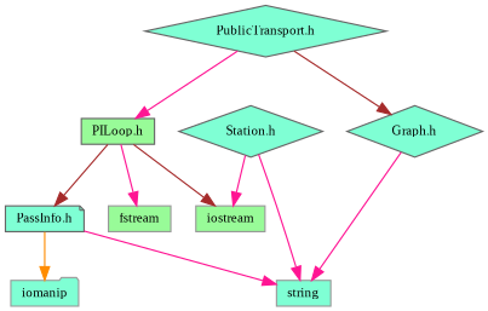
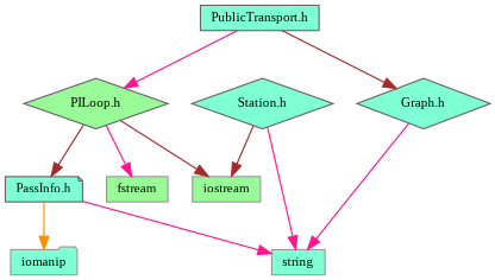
  digraph {
    fontname="Liberation Serif"
    node [color=grey40 fillcolor=aquamarine fontname="Liberation Serif" fontsize=10 shape=box style=filled]
    edge [color=deeppink fontname="Liberation Serif" fontsize=10 labelfontname=Helvetica labelfontsize=10 style=solid]
-   n1 [color=gray40 fontcolor=black height=0.2 label="PublicTransport.h" shape=diamond width=0.4]
+   n1 [color=gray40 fontcolor=black height=0.2 label="PublicTransport.h" width=0.4]
    n2 [height=0.2 label="Graph.h" shape=diamond width=0.4]
-   n3 [fillcolor=palegreen height=0.2 label="PILoop.h" width=0.4]
+   n3 [fillcolor=palegreen height=0.2 label="PILoop.h" shape=diamond width=0.4]
    n4 [color=grey60 height=0.2 label=string width=0.4]
    n5 [color=grey60 fillcolor=palegreen height=0.2 label=iostream width=0.4]
    n6 [height=0.2 label="PassInfo.h" shape=note width=0.4]
    n7 [color=grey60 fillcolor=palegreen height=0.2 label=fstream width=0.4]
    n8 [height=0.2 label="Station.h" shape=diamond width=0.4]
    n9 [color=grey60 height=0.2 label=iomanip shape=folder width=0.4]
    n1 -> n2 [color=brown]
    n1 -> n3
    n2 -> n4
    n3 -> n5 [color=brown]
    n3 -> n6 [color=brown]
    n3 -> n7
    n6 -> n4
    n6 -> n9 [color=darkorange]
    n8 -> n4
-   n8 -> n5
+   n8 -> n5 [color=brown]
  }
